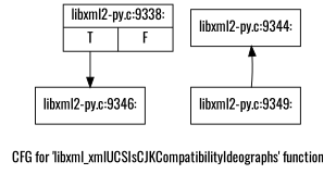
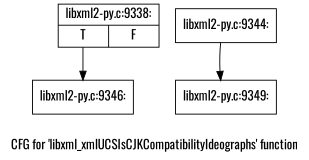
  digraph {
    fontname=Oswald
    label="CFG for 'libxml_xmlUCSIsCJKCompatibilityIdeographs' function"
    node [fontname=Oswald shape=record]
    edge [fontname=Oswald]
    n1 [label="{libxml2-py.c:9338:|{<s0>T|<s1>F}}"]
    n2 [label="{libxml2-py.c:9346:}"]
    n3 [label="{libxml2-py.c:9344:}"]
    n4 [label="{libxml2-py.c:9349:}"]
    n1 -> n2 [tailport=s0]
-   n4 -> n3
+   n3 -> n4
  }
